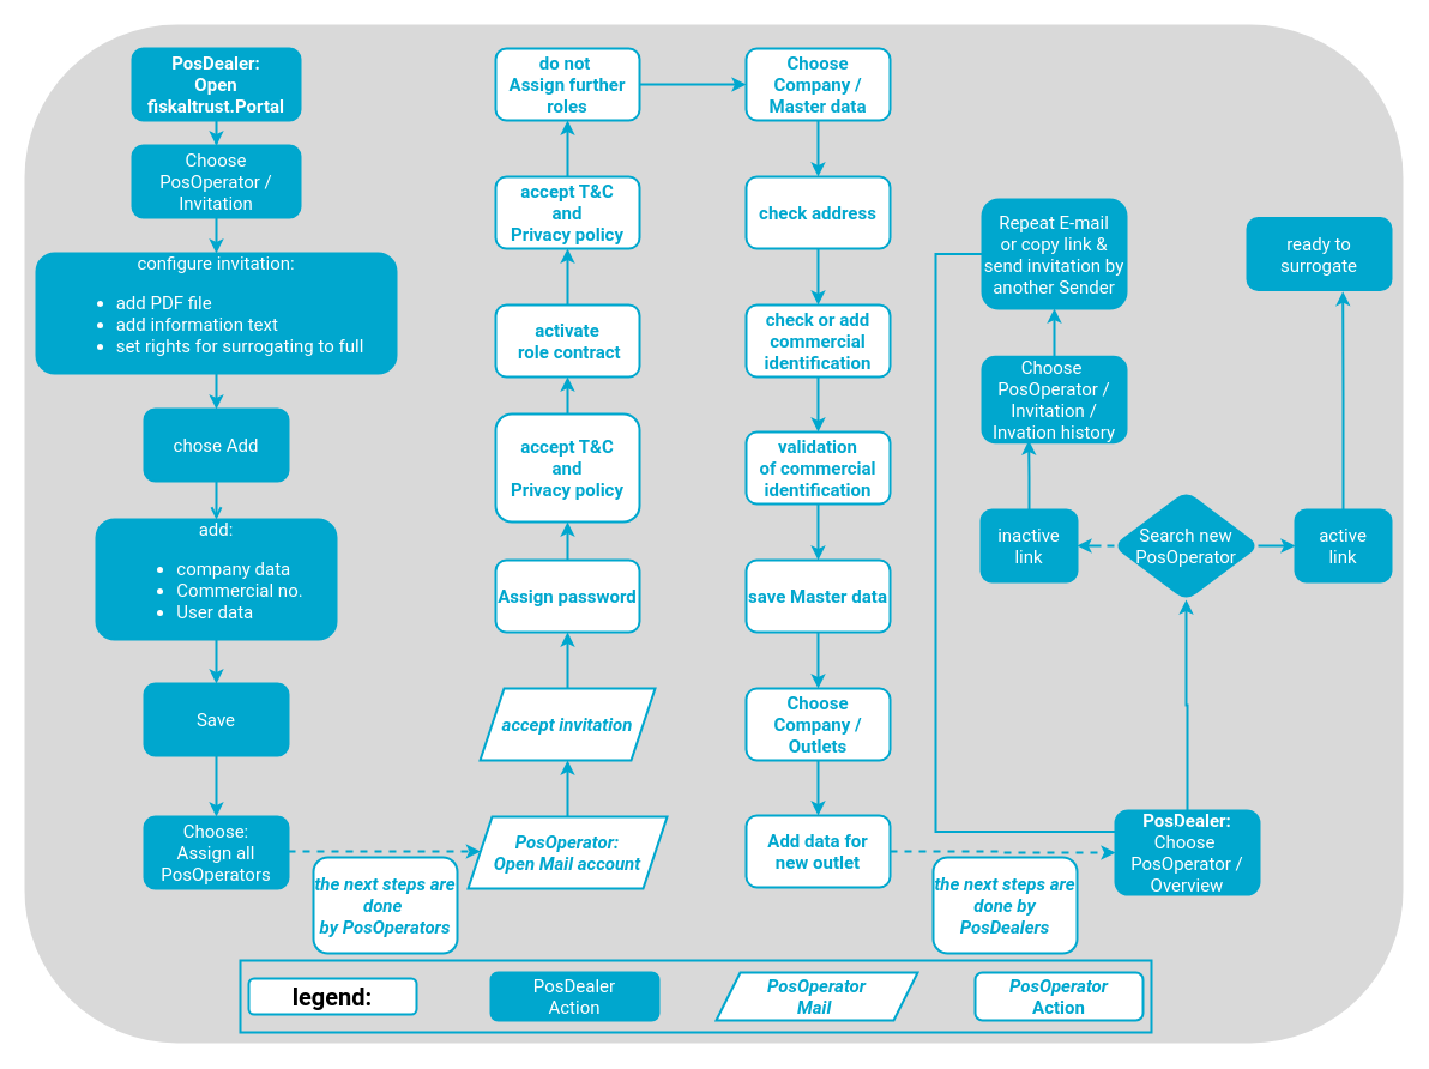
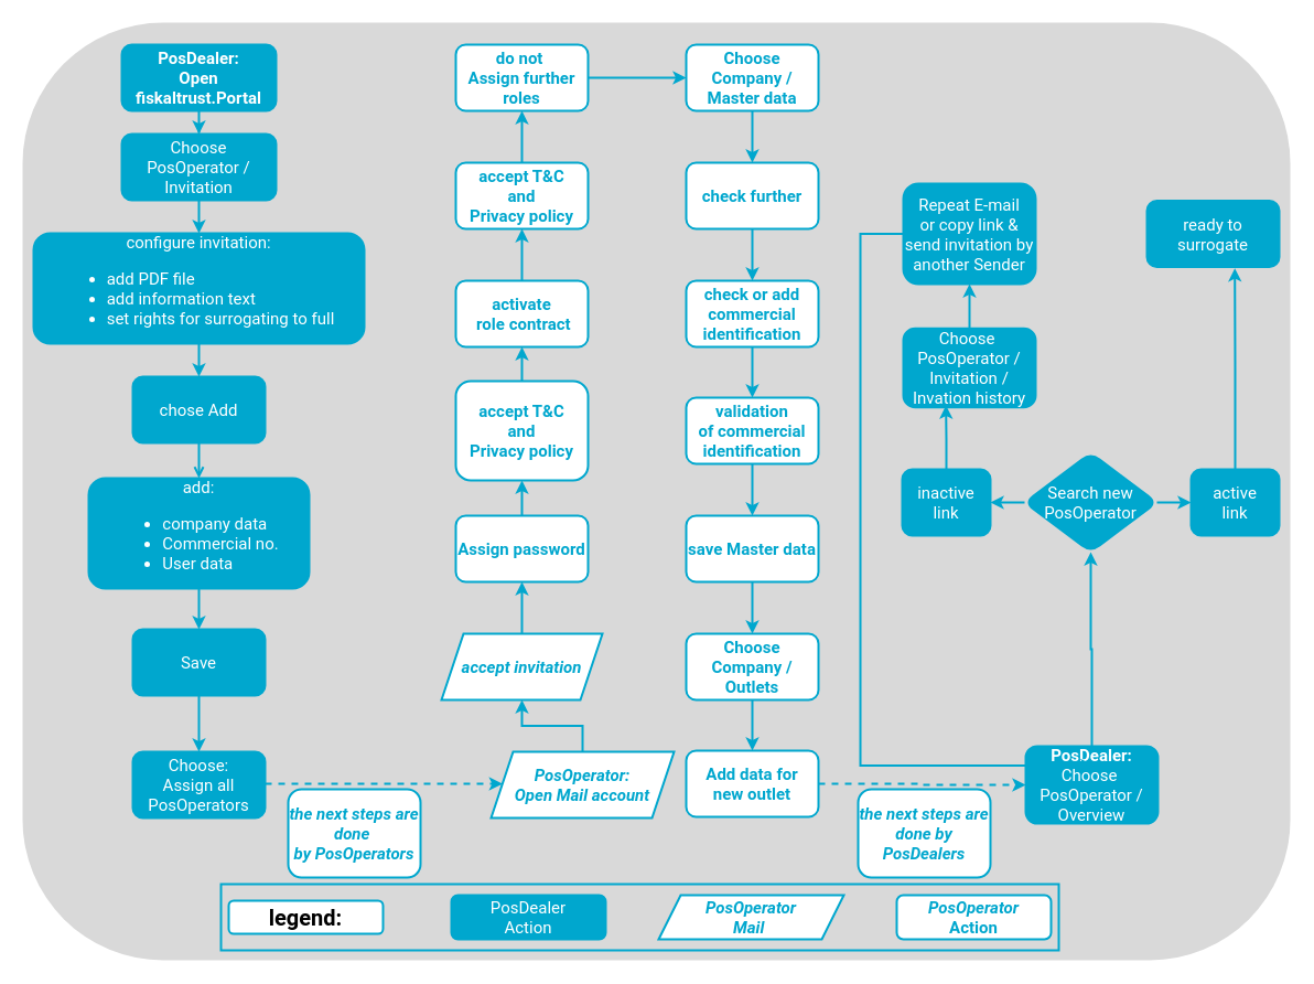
  <mxCell id="0" />
  <mxCell id="1" parent="0" />
  <mxCell id="2" value="" style="rounded=1;whiteSpace=wrap;html=1;fillColor=#D9D9D9;strokeColor=none;" vertex="1" parent="1"><mxGeometry x="20" width="1150" height="850" as="geometry" y="20" /></mxCell>
  <mxCell id="3" value="" style="edgeStyle=orthogonalEdgeStyle;rounded=0;orthogonalLoop=1;jettySize=auto;html=1;fontFamily=Roboto;fontSize=24;fontColor=#00A7CE;strokeColor=#00A7CE;strokeWidth=2;" parent="1" source="4" target="6" edge="1"><mxGeometry relative="1" as="geometry" /></mxCell>
  <mxCell id="4" value="&lt;span style=&quot;font-weight: 700&quot;&gt;PosDealer:&lt;/span&gt;&lt;br style=&quot;font-weight: 700&quot;&gt;&lt;span style=&quot;font-weight: 700&quot;&gt;Open fiskaltrust.Portal&lt;/span&gt;&lt;span style=&quot;font-weight: 700 ; font-size: 15px&quot;&gt;&lt;br&gt;&lt;/span&gt;" style="whiteSpace=wrap;html=1;rounded=1;fontColor=#FFFFFF;strokeColor=#00A7CE;fillColor=#00A7CE;fontFamily=Roboto;fontSize=15;strokeWidth=2;" parent="1" vertex="1"><mxGeometry x="110" y="40" width="140" height="60" as="geometry" /></mxCell>
  <mxCell id="5" value="" style="edgeStyle=orthogonalEdgeStyle;rounded=0;orthogonalLoop=1;jettySize=auto;html=1;fontColor=#00A7CE;strokeColor=#00A7CE;strokeWidth=2;" parent="1" source="6" target="8" edge="1"><mxGeometry relative="1" as="geometry" /></mxCell>
  <mxCell id="6" value="Choose&lt;br&gt;PosOperator / Invitation" style="whiteSpace=wrap;html=1;rounded=1;fontFamily=Roboto;fontSize=15;fontColor=#FFFFFF;strokeColor=#00A7CE;fillColor=#00A7CE;strokeWidth=2;" parent="1" vertex="1"><mxGeometry x="110" y="121" width="140" height="60" as="geometry" /></mxCell>
  <mxCell id="7" value="" style="edgeStyle=orthogonalEdgeStyle;rounded=0;orthogonalLoop=1;jettySize=auto;html=1;fontColor=#00A7CE;strokeColor=#00A7CE;strokeWidth=2;" parent="1" source="8" target="10" edge="1"><mxGeometry relative="1" as="geometry" /></mxCell>
  <mxCell id="8" value="configure invitation:&lt;br&gt;&lt;ul&gt;&lt;li style=&quot;text-align: left&quot;&gt;&lt;span&gt;add PDF file&lt;/span&gt;&lt;br&gt;&lt;/li&gt;&lt;li style=&quot;text-align: left&quot;&gt;add information&amp;nbsp;text&lt;/li&gt;&lt;li style=&quot;text-align: left&quot;&gt;set rights for surrogating to full&lt;/li&gt;&lt;/ul&gt;" style="whiteSpace=wrap;html=1;rounded=1;fontFamily=Roboto;fontSize=15;fontColor=#FFFFFF;strokeColor=#00A7CE;fillColor=#00A7CE;strokeWidth=2;" parent="1" vertex="1"><mxGeometry x="30" y="211" width="300" height="100" as="geometry" /></mxCell>
  <mxCell id="9" value="" style="edgeStyle=orthogonalEdgeStyle;rounded=0;orthogonalLoop=1;jettySize=auto;html=1;fontColor=#00A7CE;strokeColor=#00A7CE;strokeWidth=2;endArrow=open;" parent="1" source="10" target="12" edge="1"><mxGeometry relative="1" as="geometry" /></mxCell>
  <mxCell id="10" value="chose Add" style="whiteSpace=wrap;html=1;rounded=1;fontFamily=Roboto;fontSize=15;fontColor=#FFFFFF;strokeColor=#00A7CE;fillColor=#00A7CE;strokeWidth=2;" parent="1" vertex="1"><mxGeometry x="120" y="341" width="120" height="60" as="geometry" /></mxCell>
  <mxCell id="11" value="" style="edgeStyle=orthogonalEdgeStyle;rounded=0;orthogonalLoop=1;jettySize=auto;html=1;fontColor=#00A7CE;strokeColor=#00A7CE;strokeWidth=2;" parent="1" source="12" target="14" edge="1"><mxGeometry relative="1" as="geometry" /></mxCell>
  <mxCell id="12" value="add:&lt;br&gt;&lt;ul&gt;&lt;li style=&quot;text-align: left&quot;&gt;company data&lt;/li&gt;&lt;li style=&quot;text-align: left&quot;&gt;Commercial no.&lt;/li&gt;&lt;li style=&quot;text-align: left&quot;&gt;User data&lt;/li&gt;&lt;/ul&gt;" style="whiteSpace=wrap;html=1;rounded=1;fontFamily=Roboto;fontSize=15;fontColor=#FFFFFF;strokeColor=#00A7CE;fillColor=#00A7CE;strokeWidth=2;" parent="1" vertex="1"><mxGeometry x="80" y="433" width="200" height="100" as="geometry" /></mxCell>
  <mxCell id="13" value="" style="edgeStyle=orthogonalEdgeStyle;rounded=0;orthogonalLoop=1;jettySize=auto;html=1;fontColor=#00A7CE;strokeColor=#00A7CE;strokeWidth=2;" parent="1" source="14" target="16" edge="1"><mxGeometry relative="1" as="geometry" /></mxCell>
  <mxCell id="14" value="Save" style="whiteSpace=wrap;html=1;rounded=1;fontFamily=Roboto;fontSize=15;fontColor=#FFFFFF;strokeColor=#00A7CE;fillColor=#00A7CE;strokeWidth=2;" parent="1" vertex="1"><mxGeometry x="120" y="570" width="120" height="60" as="geometry" /></mxCell>
  <mxCell id="15" value="" style="edgeStyle=orthogonalEdgeStyle;rounded=0;orthogonalLoop=1;jettySize=auto;html=1;fontColor=#00A7CE;strokeColor=#00A7CE;strokeWidth=2;dashed=1;" parent="1" source="16" target="18" edge="1"><mxGeometry relative="1" as="geometry"><Array as="points"><mxPoint x="320" y="710" /><mxPoint x="320" y="710" /></Array></mxGeometry></mxCell>
  <mxCell id="16" value="Choose:&lt;br&gt;Assign all PosOperators" style="whiteSpace=wrap;html=1;rounded=1;fontFamily=Roboto;fontSize=15;fontColor=#FFFFFF;strokeColor=#00A7CE;fillColor=#00A7CE;strokeWidth=2;" parent="1" vertex="1"><mxGeometry x="120" y="681" width="120" height="60" as="geometry" /></mxCell>
  <mxCell id="17" value="" style="edgeStyle=orthogonalEdgeStyle;rounded=0;orthogonalLoop=1;jettySize=auto;html=1;fontFamily=Roboto;fontSize=24;fontColor=#00A7CE;strokeColor=#00A7CE;strokeWidth=2;" parent="1" source="18" target="20" edge="1"><mxGeometry relative="1" as="geometry" /></mxCell>
- <mxCell id="18" value="PosOperator:&lt;br&gt;Open Mail account" style="shape=parallelogram;perimeter=parallelogramPerimeter;whiteSpace=wrap;html=1;fixedSize=1;labelBackgroundColor=#;fontFamily=Roboto;fontSize=15;fontColor=#00A7CE;strokeColor=#00A7CE;fillColor=default;fontStyle=3;strokeWidth=2;" parent="1" vertex="1"><mxGeometry x="390" y="681" width="166" height="60" as="geometry" /></mxCell>
+ <mxCell id="18" value="PosOperator:&lt;br&gt;Open Mail account" style="shape=parallelogram;perimeter=parallelogramPerimeter;whiteSpace=wrap;html=1;fixedSize=1;labelBackgroundColor=#;fontFamily=Roboto;fontSize=15;fontColor=#00A7CE;strokeColor=#00A7CE;fillColor=default;fontStyle=3;strokeWidth=2;" parent="1" vertex="1"><mxGeometry x="445" y="681" width="166" height="60" as="geometry" /></mxCell>
  <mxCell id="19" value="" style="edgeStyle=orthogonalEdgeStyle;rounded=0;orthogonalLoop=1;jettySize=auto;html=1;fontFamily=Roboto;fontSize=24;fontColor=#00A7CE;strokeColor=#00A7CE;strokeWidth=2;exitX=0.5;exitY=0;exitDx=0;exitDy=0;" parent="1" source="20" target="22" edge="1"><mxGeometry relative="1" as="geometry"><mxPoint x="472" y="620" as="sourcePoint" /></mxGeometry></mxCell>
  <mxCell id="20" value="accept invitation" style="shape=parallelogram;perimeter=parallelogramPerimeter;whiteSpace=wrap;html=1;fixedSize=1;labelBackgroundColor=#;fontFamily=Roboto;fontSize=15;fontColor=#00A7CE;strokeColor=#00A7CE;fillColor=default;fontStyle=3;strokeWidth=2;" parent="1" vertex="1"><mxGeometry x="400" y="574" width="146" height="60" as="geometry" /></mxCell>
  <mxCell id="21" value="" style="edgeStyle=orthogonalEdgeStyle;rounded=0;orthogonalLoop=1;jettySize=auto;html=1;fontFamily=Roboto;fontSize=24;fontColor=#00A7CE;strokeColor=#00A7CE;strokeWidth=2;" parent="1" source="22" target="24" edge="1"><mxGeometry relative="1" as="geometry" /></mxCell>
  <mxCell id="22" value="Assign password" style="whiteSpace=wrap;html=1;rounded=1;fontFamily=Roboto;fontSize=15;fontColor=#00A7CE;fontStyle=1;strokeColor=#00A7CE;strokeWidth=2;" parent="1" vertex="1"><mxGeometry x="413" y="467" width="120" height="60" as="geometry" /></mxCell>
  <mxCell id="23" value="" style="edgeStyle=orthogonalEdgeStyle;rounded=0;orthogonalLoop=1;jettySize=auto;html=1;strokeColor=#00A7CE;strokeWidth=2;" parent="1" source="24" target="29" edge="1"><mxGeometry relative="1" as="geometry" /></mxCell>
  <mxCell id="24" value="accept T&amp;amp;C&lt;br&gt;and &lt;br&gt;Privacy policy" style="whiteSpace=wrap;html=1;rounded=1;fontFamily=Roboto;fontSize=15;fontColor=#00A7CE;fontStyle=1;strokeColor=#00A7CE;strokeWidth=2;" parent="1" vertex="1"><mxGeometry x="413" y="345" width="120" height="90" as="geometry" /></mxCell>
  <mxCell id="25" value="" style="edgeStyle=orthogonalEdgeStyle;rounded=0;orthogonalLoop=1;jettySize=auto;html=1;fontColor=#00A7CE;strokeColor=#00A7CE;strokeWidth=2;" parent="1" source="58" target="57" edge="1"><mxGeometry relative="1" as="geometry" /></mxCell>
  <mxCell id="26" value="" style="edgeStyle=orthogonalEdgeStyle;rounded=0;orthogonalLoop=1;jettySize=auto;html=1;fontColor=#00A7CE;strokeColor=#00A7CE;strokeWidth=2;entryX=0.5;entryY=0;entryDx=0;entryDy=0;" parent="1" source="27" target="38" edge="1"><mxGeometry relative="1" as="geometry"><mxPoint x="967" y="173" as="targetPoint" /></mxGeometry></mxCell>
  <mxCell id="27" value="check or add commercial identification" style="whiteSpace=wrap;html=1;rounded=1;fontFamily=Roboto;fontSize=15;fontColor=#00A7CE;fontStyle=1;strokeColor=#00A7CE;strokeWidth=2;" parent="1" vertex="1"><mxGeometry x="622" y="254" width="120" height="60" as="geometry" /></mxCell>
  <mxCell id="28" value="" style="edgeStyle=orthogonalEdgeStyle;rounded=0;orthogonalLoop=1;jettySize=auto;html=1;fontColor=#00A7CE;strokeColor=#00A7CE;strokeWidth=2;" parent="1" source="29" target="31" edge="1"><mxGeometry relative="1" as="geometry" /></mxCell>
  <mxCell id="29" value="activate&lt;br&gt;&amp;nbsp;role contract" style="whiteSpace=wrap;html=1;rounded=1;fontFamily=Roboto;fontSize=15;fontColor=#00A7CE;fontStyle=1;strokeColor=#00A7CE;strokeWidth=2;" parent="1" vertex="1"><mxGeometry x="413" y="254" width="120" height="60" as="geometry" /></mxCell>
  <mxCell id="30" value="" style="edgeStyle=orthogonalEdgeStyle;rounded=0;orthogonalLoop=1;jettySize=auto;html=1;fontColor=#00A7CE;strokeColor=#00A7CE;strokeWidth=2;" parent="1" source="31" target="33" edge="1"><mxGeometry relative="1" as="geometry" /></mxCell>
  <mxCell id="31" value="&lt;span&gt;accept T&amp;amp;C&lt;/span&gt;&lt;br&gt;&lt;span&gt;and &lt;br&gt;Privacy policy&lt;/span&gt;" style="whiteSpace=wrap;html=1;rounded=1;fontFamily=Roboto;fontSize=15;fontColor=#00A7CE;fontStyle=1;strokeColor=#00A7CE;strokeWidth=2;" parent="1" vertex="1"><mxGeometry x="413" y="147" width="120" height="60" as="geometry" /></mxCell>
  <mxCell id="32" style="edgeStyle=orthogonalEdgeStyle;rounded=1;orthogonalLoop=1;jettySize=auto;html=1;fontSize=15;fontFamily=Roboto;fillColor=default;strokeColor=#00A7CE;fontColor=#00A7CE;fontStyle=1;strokeWidth=2;" edge="1" parent="1" source="33" target="58"><mxGeometry relative="1" as="geometry" /></mxCell>
  <mxCell id="33" value="&lt;h4&gt;do not&amp;nbsp;&lt;br&gt;Assign further roles&lt;/h4&gt;" style="whiteSpace=wrap;html=1;rounded=1;fontFamily=Roboto;fontSize=15;fontColor=#00A7CE;fontStyle=1;strokeColor=#00A7CE;strokeWidth=2;" parent="1" vertex="1"><mxGeometry x="413" y="40" width="120" height="60" as="geometry" /></mxCell>
  <mxCell id="34" value="" style="edgeStyle=orthogonalEdgeStyle;rounded=0;orthogonalLoop=1;jettySize=auto;html=1;fontColor=#00A7CE;strokeColor=#00A7CE;strokeWidth=2;" parent="1" source="57" target="27" edge="1"><mxGeometry relative="1" as="geometry" /></mxCell>
  <mxCell id="35" value="" style="edgeStyle=orthogonalEdgeStyle;rounded=0;orthogonalLoop=1;jettySize=auto;html=1;strokeColor=#00A7CE;strokeWidth=2;" parent="1" source="36" target="53" edge="1"><mxGeometry relative="1" as="geometry" /></mxCell>
  <mxCell id="36" value="save Master data" style="whiteSpace=wrap;html=1;rounded=1;fontFamily=Roboto;fontSize=15;fontColor=#00A7CE;fontStyle=1;strokeColor=#00A7CE;strokeWidth=2;" parent="1" vertex="1"><mxGeometry x="622" y="467" width="120" height="60" as="geometry" /></mxCell>
  <mxCell id="37" value="" style="edgeStyle=orthogonalEdgeStyle;rounded=0;orthogonalLoop=1;jettySize=auto;html=1;fontColor=#00A7CE;strokeColor=#00A7CE;strokeWidth=2;entryX=0.5;entryY=0;entryDx=0;entryDy=0;" parent="1" source="38" target="36" edge="1"><mxGeometry relative="1" as="geometry"><mxPoint x="691" y="585" as="targetPoint" /></mxGeometry></mxCell>
  <mxCell id="38" value="validation&lt;br&gt;of commercial identification" style="whiteSpace=wrap;html=1;rounded=1;fontFamily=Roboto;fontSize=15;fontColor=#00A7CE;fontStyle=1;strokeColor=#00A7CE;strokeWidth=2;" parent="1" vertex="1"><mxGeometry x="622" y="360" width="120" height="60" as="geometry" /></mxCell>
  <mxCell id="39" value="" style="edgeStyle=orthogonalEdgeStyle;rounded=0;orthogonalLoop=1;jettySize=auto;html=1;fontColor=#00A7CE;strokeColor=#00A7CE;strokeWidth=2;" parent="1" source="40" target="43" edge="1"><mxGeometry relative="1" as="geometry" /></mxCell>
  <mxCell id="40" value="&lt;span style=&quot;font-weight: 700&quot;&gt;PosDealer:&lt;br&gt;&lt;/span&gt;Choose&amp;nbsp;&lt;br&gt;PosOperator / Overview" style="whiteSpace=wrap;html=1;rounded=1;fontFamily=Roboto;fontSize=15;fontColor=#FFFFFF;strokeColor=#00A7CE;fillColor=#00A7CE;strokeWidth=2;" parent="1" vertex="1"><mxGeometry x="930" y="676" width="120" height="70" as="geometry" /></mxCell>
- <mxCell id="41" value="" style="edgeStyle=orthogonalEdgeStyle;rounded=0;orthogonalLoop=1;jettySize=auto;html=1;strokeColor=#00A7CE;strokeWidth=2;dashed=1;" edge="1" parent="1" source="43" target="45"><mxGeometry relative="1" as="geometry" /></mxCell>
+ <mxCell id="41" value="" style="edgeStyle=orthogonalEdgeStyle;rounded=0;orthogonalLoop=1;jettySize=auto;html=1;strokeColor=#00A7CE;strokeWidth=2;" edge="1" parent="1" source="43" target="45"><mxGeometry relative="1" as="geometry" /></mxCell>
  <mxCell id="42" style="edgeStyle=orthogonalEdgeStyle;rounded=0;orthogonalLoop=1;jettySize=auto;html=1;strokeColor=#00A7CE;fontColor=#00A7CE;strokeWidth=2;" edge="1" parent="1" source="43" target="51"><mxGeometry relative="1" as="geometry" /></mxCell>
  <mxCell id="43" value="Search new PosOperator" style="rhombus;whiteSpace=wrap;html=1;rounded=1;fontFamily=Roboto;fontSize=15;fontColor=#FFFFFF;strokeColor=#00A7CE;fillColor=#00A7CE;strokeWidth=2;" parent="1" vertex="1"><mxGeometry x="929" y="410" width="120" height="90" as="geometry" /></mxCell>
  <mxCell id="44" value="" style="edgeStyle=orthogonalEdgeStyle;rounded=0;orthogonalLoop=1;jettySize=auto;html=1;fontColor=#00A7CE;strokeColor=#00A7CE;strokeWidth=2;entryX=0.322;entryY=0.976;entryDx=0;entryDy=0;entryPerimeter=0;" parent="1" source="45" target="47" edge="1"><mxGeometry relative="1" as="geometry"><mxPoint x="879" y="370" as="targetPoint" /></mxGeometry></mxCell>
  <mxCell id="45" value="inactive&lt;br&gt;link" style="whiteSpace=wrap;html=1;rounded=1;fontFamily=Roboto;fontSize=15;fontColor=#FFFFFF;strokeColor=#00A7CE;fillColor=#00A7CE;strokeWidth=2;" parent="1" vertex="1"><mxGeometry x="818" y="425" width="80" height="60" as="geometry" /></mxCell>
  <mxCell id="46" value="" style="edgeStyle=orthogonalEdgeStyle;rounded=0;orthogonalLoop=1;jettySize=auto;html=1;fontColor=#00A7CE;strokeColor=#00A7CE;strokeWidth=2;" parent="1" source="47" target="49" edge="1"><mxGeometry relative="1" as="geometry" /></mxCell>
  <mxCell id="47" value="Choose&amp;nbsp;&lt;br&gt;PosOperator / Invitation / Invation history" style="whiteSpace=wrap;html=1;rounded=1;fontFamily=Roboto;fontSize=15;fontColor=#FFFFFF;strokeColor=#00A7CE;fillColor=#00A7CE;strokeWidth=2;" parent="1" vertex="1"><mxGeometry x="819" y="297.25" width="120" height="71.5" as="geometry" /></mxCell>
  <mxCell id="48" style="edgeStyle=orthogonalEdgeStyle;rounded=0;orthogonalLoop=1;jettySize=auto;html=1;entryX=0;entryY=0.25;entryDx=0;entryDy=0;strokeColor=#00A7CE;strokeWidth=2;exitX=0;exitY=0.5;exitDx=0;exitDy=0;" edge="1" parent="1" source="49"><mxGeometry relative="1" as="geometry"><mxPoint x="843" y="172.5" as="sourcePoint" /><mxPoint x="992" y="693.5" as="targetPoint" /><Array as="points"><mxPoint x="780" y="211" /><mxPoint x="780" y="693" /></Array></mxGeometry></mxCell>
  <mxCell id="49" value="Repeat E-mail&lt;br&gt;or copy link &amp;amp; send invitation by another Sender" style="whiteSpace=wrap;html=1;rounded=1;fontFamily=Roboto;fontSize=15;fontColor=#FFFFFF;strokeColor=#00A7CE;fillColor=#00A7CE;strokeWidth=2;" parent="1" vertex="1"><mxGeometry x="819" y="166" width="120" height="91" as="geometry" /></mxCell>
  <mxCell id="50" value="" style="edgeStyle=orthogonalEdgeStyle;rounded=0;orthogonalLoop=1;jettySize=auto;html=1;strokeColor=#00A7CE;fontColor=#00A7CE;strokeWidth=2;entryX=0.664;entryY=1.019;entryDx=0;entryDy=0;entryPerimeter=0;" edge="1" parent="1" source="51" target="60"><mxGeometry relative="1" as="geometry" /></mxCell>
  <mxCell id="51" value="active&lt;br&gt;link" style="whiteSpace=wrap;html=1;rounded=1;fontFamily=Roboto;fontSize=15;fontColor=#FFFFFF;strokeColor=#00A7CE;fillColor=#00A7CE;strokeWidth=2;" parent="1" vertex="1"><mxGeometry x="1080" y="425" width="80" height="60" as="geometry" /></mxCell>
  <mxCell id="52" value="" style="edgeStyle=orthogonalEdgeStyle;rounded=0;orthogonalLoop=1;jettySize=auto;html=1;strokeColor=#00A7CE;strokeWidth=2;" parent="1" source="53" target="55" edge="1"><mxGeometry relative="1" as="geometry" /></mxCell>
  <mxCell id="53" value="Choose Company / Outlets" style="whiteSpace=wrap;html=1;rounded=1;fontFamily=Roboto;fontSize=15;fontColor=#00A7CE;fontStyle=1;strokeColor=#00A7CE;strokeWidth=2;" parent="1" vertex="1"><mxGeometry x="622" y="574" width="120" height="60" as="geometry" /></mxCell>
  <mxCell id="54" style="edgeStyle=orthogonalEdgeStyle;rounded=0;orthogonalLoop=1;jettySize=auto;html=1;strokeColor=#00A7CE;fontColor=#00A7CE;strokeWidth=2;dashed=1;" edge="1" parent="1" source="55" target="40"><mxGeometry relative="1" as="geometry" /></mxCell>
  <mxCell id="55" value="Add data for&lt;br&gt;new outlet" style="whiteSpace=wrap;html=1;rounded=1;fontFamily=Roboto;fontSize=15;fontColor=#00A7CE;fontStyle=1;strokeColor=#00A7CE;strokeWidth=2;" parent="1" vertex="1"><mxGeometry x="622" y="680" width="120" height="60" as="geometry" /></mxCell>
  <mxCell id="56" value="&lt;div&gt;&lt;i&gt;the next steps are done&amp;nbsp;&lt;/i&gt;&lt;/div&gt;&lt;div&gt;&lt;i&gt;by PosOperators&lt;/i&gt;&lt;/div&gt;" style="whiteSpace=wrap;html=1;rounded=1;fontFamily=Roboto;fontStyle=1;fontSize=15;fontColor=#00A7CE;strokeColor=#00A7CE;strokeWidth=2;" vertex="1" parent="1"><mxGeometry x="261" y="715" width="120" height="80" as="geometry" /></mxCell>
- <mxCell id="57" value="check address" style="whiteSpace=wrap;html=1;rounded=1;fontFamily=Roboto;fontSize=15;fontColor=#00A7CE;fontStyle=1;strokeColor=#00A7CE;strokeWidth=2;" parent="1" vertex="1"><mxGeometry x="622" y="147" width="120" height="60" as="geometry" /></mxCell>
+ <mxCell id="57" value="check further" style="whiteSpace=wrap;html=1;rounded=1;fontFamily=Roboto;fontSize=15;fontColor=#00A7CE;fontStyle=1;strokeColor=#00A7CE;strokeWidth=2;" parent="1" vertex="1"><mxGeometry x="622" y="147" width="120" height="60" as="geometry" /></mxCell>
  <mxCell id="58" value="Choose Company / Master data" style="whiteSpace=wrap;html=1;rounded=1;fontFamily=Roboto;fontSize=15;fontColor=#00A7CE;fontStyle=1;strokeColor=#00A7CE;strokeWidth=2;" parent="1" vertex="1"><mxGeometry x="622" y="40" width="120" height="60" as="geometry" /></mxCell>
  <mxCell id="59" value="&lt;div&gt;&lt;i&gt;the next steps are&lt;/i&gt;&lt;/div&gt;&lt;div&gt;&lt;i&gt;done by PosDealers&lt;/i&gt;&lt;/div&gt;" style="whiteSpace=wrap;html=1;rounded=1;fontFamily=Roboto;fontStyle=1;fontSize=15;fontColor=#00A7CE;strokeColor=#00A7CE;strokeWidth=2;" vertex="1" parent="1"><mxGeometry x="778" y="715" width="120" height="80" as="geometry" /></mxCell>
  <mxCell id="60" value="ready to surrogate" style="whiteSpace=wrap;html=1;fontSize=15;fontFamily=Roboto;fillColor=#00A7CE;strokeColor=#00A7CE;fontColor=#FFFFFF;rounded=1;strokeWidth=2;" vertex="1" parent="1"><mxGeometry x="1040" y="181.5" width="120" height="60" as="geometry" /></mxCell>
  <mxCell id="61" value="" style="group" vertex="1" connectable="0" parent="1"><mxGeometry x="200" y="801" width="760" height="60" as="geometry" /></mxCell>
  <mxCell id="62" value="" style="rounded=0;whiteSpace=wrap;html=1;fillColor=none;strokeWidth=2;strokeColor=#00A7CE;" parent="61" vertex="1"><mxGeometry width="760" height="60" as="geometry" /></mxCell>
  <mxCell id="63" value="&lt;span style=&quot;font-size: 15px&quot;&gt;PosDealer&lt;br&gt;Action&lt;/span&gt;" style="whiteSpace=wrap;html=1;rounded=1;fontFamily=Roboto;fontSize=15;fontColor=#FFFFFF;strokeColor=#00A7CE;fillColor=#00A7CE;strokeWidth=2;" parent="61" vertex="1"><mxGeometry x="209" y="10" width="140" height="40" as="geometry" /></mxCell>
  <mxCell id="64" value="&lt;i&gt;PosOperator&lt;br&gt;&lt;/i&gt;Action" style="whiteSpace=wrap;html=1;rounded=1;fontFamily=Roboto;fontStyle=1;fontSize=15;fontColor=#00A7CE;strokeColor=#00A7CE;strokeWidth=2;" parent="61" vertex="1"><mxGeometry x="613" y="10" width="140" height="40" as="geometry" /></mxCell>
  <mxCell id="65" value="&lt;font style=&quot;font-size: 20px&quot;&gt;legend:&lt;/font&gt;" style="whiteSpace=wrap;html=1;rounded=1;fontFamily=Roboto;fontStyle=1;fontSize=15;strokeWidth=2;strokeColor=#00A7CE;" parent="61" vertex="1"><mxGeometry x="7" y="15" width="140" height="30" as="geometry" /></mxCell>
  <mxCell id="66" value="PosOperator&lt;br&gt;Mail&amp;nbsp;" style="shape=parallelogram;perimeter=parallelogramPerimeter;whiteSpace=wrap;html=1;fixedSize=1;labelBackgroundColor=#;fontFamily=Roboto;fontSize=15;fontColor=#00A7CE;strokeColor=#00A7CE;fillColor=default;fontStyle=3;strokeWidth=2;" parent="61" vertex="1"><mxGeometry x="397" y="10" width="168" height="40" as="geometry" /></mxCell>
